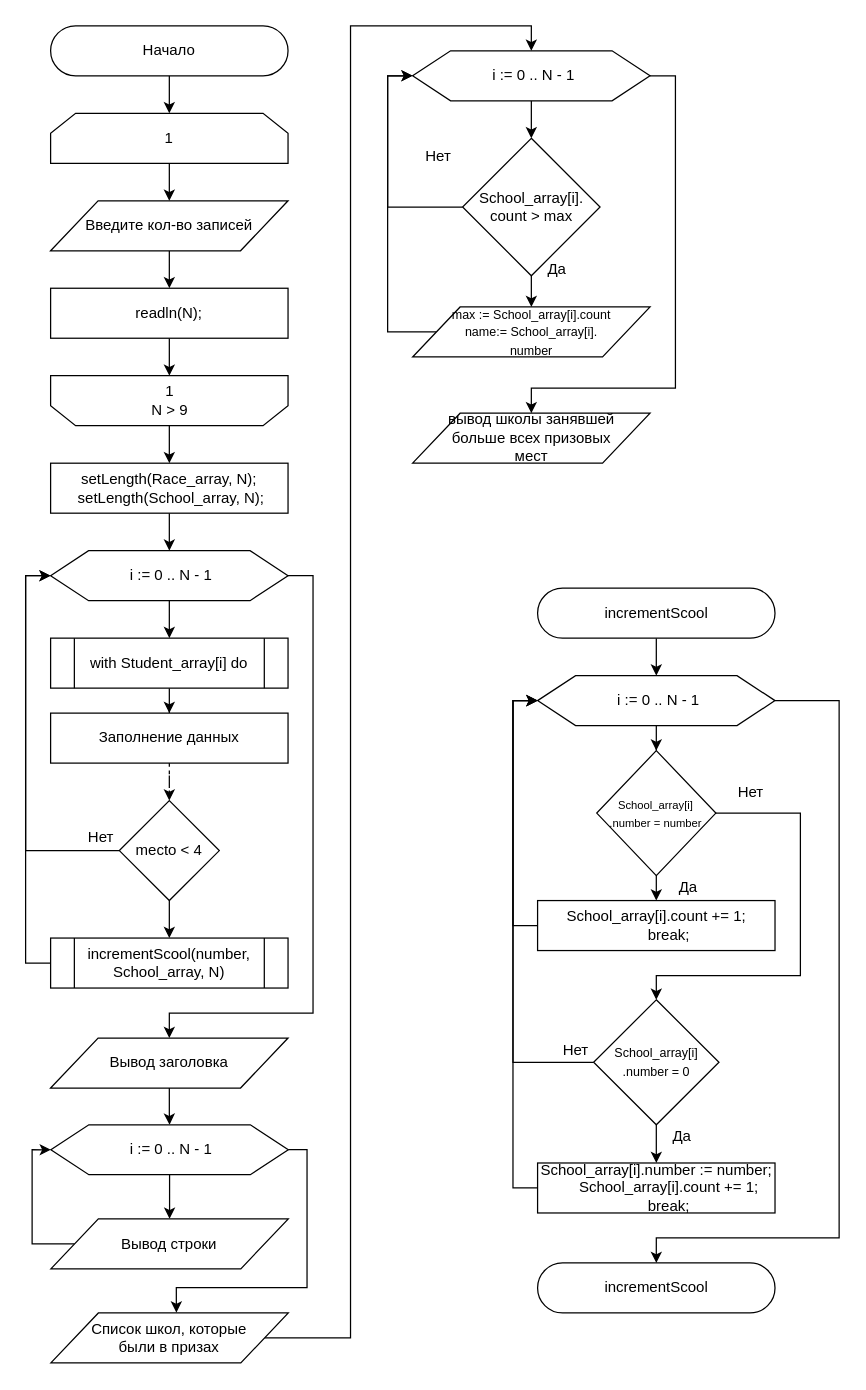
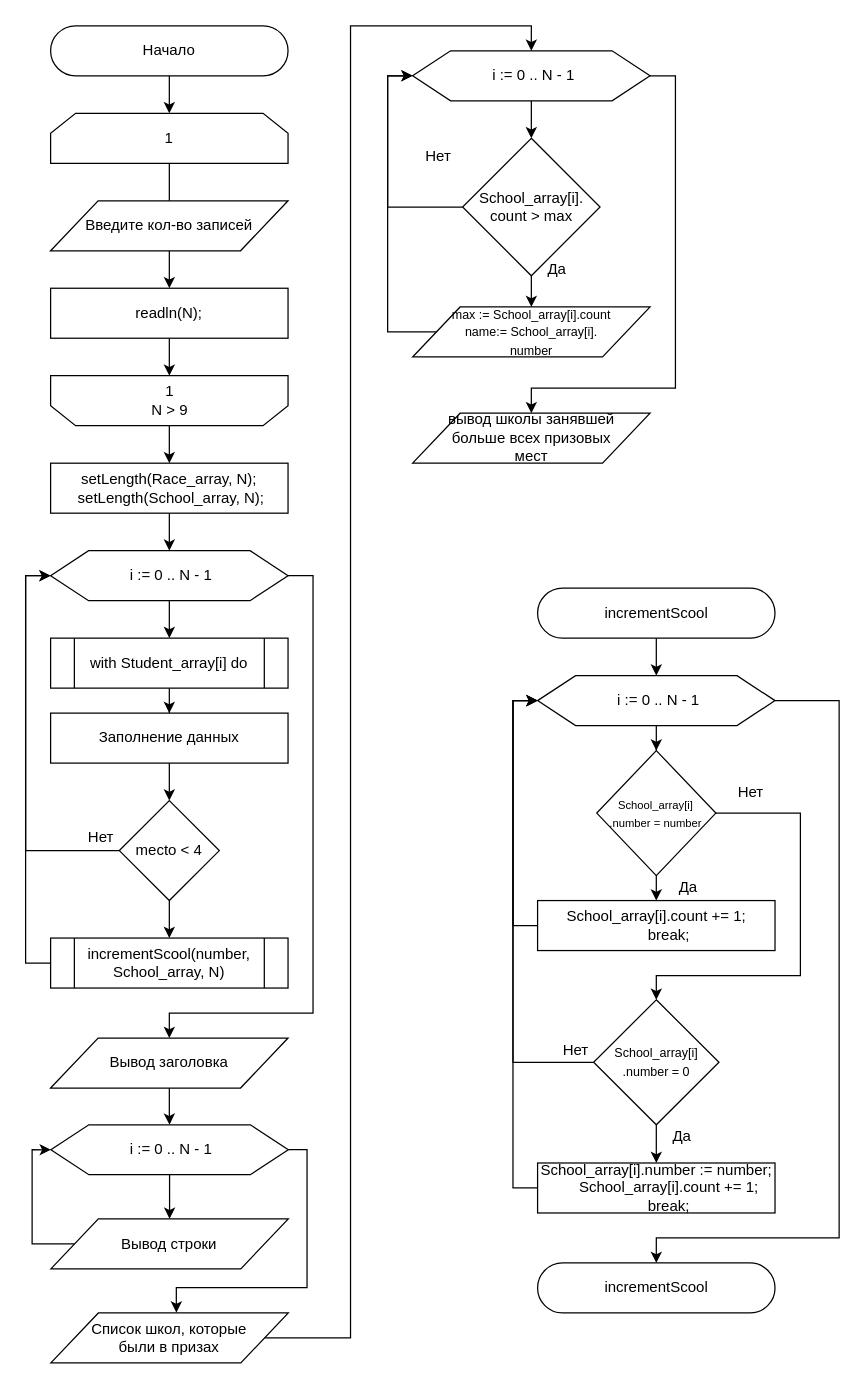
  <mxCell id="0" />
  <mxCell id="1" parent="0" />
  <mxCell id="2" style="edgeStyle=orthogonalEdgeStyle;rounded=0;orthogonalLoop=1;jettySize=auto;html=1;" parent="1" source="3" target="7" edge="1"><mxGeometry relative="1" as="geometry" /></mxCell>
  <mxCell id="3" value="Начало" style="rounded=1;whiteSpace=wrap;html=1;arcSize=50;" parent="1" vertex="1"><mxGeometry x="40" y="20" width="190" height="40" as="geometry" /></mxCell>
  <mxCell id="4" style="edgeStyle=orthogonalEdgeStyle;rounded=0;orthogonalLoop=1;jettySize=auto;html=1;entryX=0.5;entryY=0;entryDx=0;entryDy=0;" parent="1" source="5" target="9" edge="1"><mxGeometry relative="1" as="geometry" /></mxCell>
  <mxCell id="5" value="Введите кол-во записей" style="shape=parallelogram;perimeter=parallelogramPerimeter;whiteSpace=wrap;html=1;" parent="1" vertex="1"><mxGeometry x="40" y="160" width="190" height="40" as="geometry" /></mxCell>
- <mxCell id="6" style="edgeStyle=orthogonalEdgeStyle;rounded=0;orthogonalLoop=1;jettySize=auto;html=1;" parent="1" source="7" target="5" edge="1"><mxGeometry relative="1" as="geometry" /></mxCell>
+ <mxCell id="6" style="edgeStyle=orthogonalEdgeStyle;rounded=0;orthogonalLoop=1;jettySize=auto;html=1;endArrow=none;" parent="1" source="7" target="5" edge="1"><mxGeometry relative="1" as="geometry" /></mxCell>
  <mxCell id="7" value="1" style="shape=loopLimit;whiteSpace=wrap;html=1;" parent="1" vertex="1"><mxGeometry x="40" y="90" width="190" height="40" as="geometry" /></mxCell>
  <mxCell id="8" style="edgeStyle=orthogonalEdgeStyle;rounded=0;orthogonalLoop=1;jettySize=auto;html=1;entryX=0.5;entryY=1;entryDx=0;entryDy=0;" parent="1" source="9" target="11" edge="1"><mxGeometry relative="1" as="geometry" /></mxCell>
  <mxCell id="9" value="readln(N);" style="rounded=0;whiteSpace=wrap;html=1;" parent="1" vertex="1"><mxGeometry x="40" y="230" width="190" height="40" as="geometry" /></mxCell>
  <mxCell id="10" style="edgeStyle=orthogonalEdgeStyle;rounded=0;orthogonalLoop=1;jettySize=auto;html=1;" parent="1" source="11" target="14" edge="1"><mxGeometry relative="1" as="geometry" /></mxCell>
  <mxCell id="11" value="" style="shape=loopLimit;whiteSpace=wrap;html=1;rotation=-180;" parent="1" vertex="1"><mxGeometry x="40" y="300" width="190" height="40" as="geometry" /></mxCell>
  <mxCell id="12" value="1&lt;br&gt;N &amp;gt; 9" style="text;html=1;align=center;verticalAlign=middle;resizable=0;points=[];;autosize=1;" parent="1" vertex="1"><mxGeometry x="115" y="305" width="40" height="30" as="geometry" /></mxCell>
  <mxCell id="13" style="edgeStyle=orthogonalEdgeStyle;rounded=0;orthogonalLoop=1;jettySize=auto;html=1;" parent="1" source="14" target="17" edge="1"><mxGeometry relative="1" as="geometry" /></mxCell>
  <mxCell id="14" value="setLength(Race_array, N);&lt;br&gt;&amp;nbsp;setLength(School_array, N);" style="rounded=0;whiteSpace=wrap;html=1;" parent="1" vertex="1"><mxGeometry x="40" y="370" width="190" height="40" as="geometry" /></mxCell>
  <mxCell id="15" style="edgeStyle=orthogonalEdgeStyle;rounded=0;orthogonalLoop=1;jettySize=auto;html=1;" parent="1" source="17" target="19" edge="1"><mxGeometry relative="1" as="geometry" /></mxCell>
  <mxCell id="16" style="edgeStyle=orthogonalEdgeStyle;rounded=0;orthogonalLoop=1;jettySize=auto;html=1;entryX=0.5;entryY=0;entryDx=0;entryDy=0;" parent="1" source="17" target="23" edge="1"><mxGeometry relative="1" as="geometry"><Array as="points"><mxPoint x="250" y="460" /><mxPoint x="250" y="810" /><mxPoint x="135" y="810" /></Array></mxGeometry></mxCell>
  <mxCell id="17" value="&amp;nbsp;i := 0 .. N - 1" style="shape=hexagon;perimeter=hexagonPerimeter2;whiteSpace=wrap;html=1;size=0.16;" parent="1" vertex="1"><mxGeometry x="40" y="440" width="190" height="40" as="geometry" /></mxCell>
  <mxCell id="18" style="edgeStyle=orthogonalEdgeStyle;rounded=0;orthogonalLoop=1;jettySize=auto;html=1;" parent="1" source="19" target="21" edge="1"><mxGeometry relative="1" as="geometry" /></mxCell>
  <mxCell id="19" value="with Student_array[i] do" style="shape=process;whiteSpace=wrap;html=1;backgroundOutline=1;" parent="1" vertex="1"><mxGeometry x="40" y="510" width="190" height="40" as="geometry" /></mxCell>
- <mxCell id="20" style="edgeStyle=orthogonalEdgeStyle;rounded=0;orthogonalLoop=1;jettySize=auto;html=1;dashed=1;" edge="1" parent="1" source="21" target="41"><mxGeometry relative="1" as="geometry" /></mxCell>
+ <mxCell id="20" style="edgeStyle=orthogonalEdgeStyle;rounded=0;orthogonalLoop=1;jettySize=auto;html=1;" edge="1" parent="1" source="21" target="41"><mxGeometry relative="1" as="geometry" /></mxCell>
  <mxCell id="21" value="Заполнение данных" style="rounded=0;whiteSpace=wrap;html=1;" parent="1" vertex="1"><mxGeometry x="40" y="570" width="190" height="40" as="geometry" /></mxCell>
  <mxCell id="22" style="edgeStyle=orthogonalEdgeStyle;rounded=0;orthogonalLoop=1;jettySize=auto;html=1;entryX=0.5;entryY=0;entryDx=0;entryDy=0;exitX=0.5;exitY=1;exitDx=0;exitDy=0;" parent="1" source="23" target="26" edge="1"><mxGeometry relative="1" as="geometry"><Array as="points"><mxPoint x="135" y="890" /><mxPoint x="135" y="890" /></Array></mxGeometry></mxCell>
  <mxCell id="23" value="Вывод заголовка" style="shape=parallelogram;perimeter=parallelogramPerimeter;whiteSpace=wrap;html=1;" parent="1" vertex="1"><mxGeometry x="40" y="830" width="190" height="40" as="geometry" /></mxCell>
  <mxCell id="24" style="edgeStyle=orthogonalEdgeStyle;rounded=0;orthogonalLoop=1;jettySize=auto;html=1;entryX=0.5;entryY=0;entryDx=0;entryDy=0;" parent="1" source="26" edge="1" target="28"><mxGeometry relative="1" as="geometry"><mxPoint x="210.21" y="944.69" as="targetPoint" /></mxGeometry></mxCell>
  <mxCell id="25" style="edgeStyle=orthogonalEdgeStyle;rounded=0;orthogonalLoop=1;jettySize=auto;html=1;entryX=0.5;entryY=0;entryDx=0;entryDy=0;" parent="1" source="26" edge="1"><mxGeometry relative="1" as="geometry"><Array as="points"><mxPoint x="245.21" y="919.69" /><mxPoint x="245.21" y="1029.69" /><mxPoint x="141.21" y="1029.69" /></Array><mxPoint x="140.633" y="1049.743" as="targetPoint" /></mxGeometry></mxCell>
  <mxCell id="26" value="&amp;nbsp;i := 0 .. N - 1" style="shape=hexagon;perimeter=hexagonPerimeter2;whiteSpace=wrap;html=1;size=0.16;" parent="1" vertex="1"><mxGeometry x="40.21" y="899.41" width="190" height="40" as="geometry" /></mxCell>
  <mxCell id="27" style="edgeStyle=orthogonalEdgeStyle;rounded=0;orthogonalLoop=1;jettySize=auto;html=1;entryX=0;entryY=0.5;entryDx=0;entryDy=0;" parent="1" source="28" target="26" edge="1"><mxGeometry relative="1" as="geometry"><Array as="points"><mxPoint x="25.21" y="994.69" /><mxPoint x="25.21" y="919.69" /></Array></mxGeometry></mxCell>
  <mxCell id="28" value="Вывод строки" style="shape=parallelogram;perimeter=parallelogramPerimeter;whiteSpace=wrap;html=1;" parent="1" vertex="1"><mxGeometry x="40.21" y="974.69" width="190" height="40" as="geometry" /></mxCell>
  <mxCell id="29" style="edgeStyle=orthogonalEdgeStyle;rounded=0;orthogonalLoop=1;jettySize=auto;html=1;entryX=0.5;entryY=0;entryDx=0;entryDy=0;" parent="1" source="31" edge="1" target="36"><mxGeometry relative="1" as="geometry"><mxPoint x="424.828" y="110" as="targetPoint" /></mxGeometry></mxCell>
  <mxCell id="30" style="edgeStyle=orthogonalEdgeStyle;rounded=0;orthogonalLoop=1;jettySize=auto;html=1;entryX=0.5;entryY=0;entryDx=0;entryDy=0;" edge="1" parent="1" source="31" target="47"><mxGeometry relative="1" as="geometry"><Array as="points"><mxPoint x="540" y="60" /><mxPoint x="540" y="310" /><mxPoint x="424" y="310" /></Array></mxGeometry></mxCell>
  <mxCell id="31" value="&amp;nbsp;i := 0 .. N - 1" style="shape=hexagon;perimeter=hexagonPerimeter2;whiteSpace=wrap;html=1;size=0.16;" parent="1" vertex="1"><mxGeometry x="329.69" y="40" width="190" height="40" as="geometry" /></mxCell>
  <mxCell id="32" style="edgeStyle=orthogonalEdgeStyle;rounded=0;orthogonalLoop=1;jettySize=auto;html=1;entryX=0;entryY=0.5;entryDx=0;entryDy=0;exitX=0;exitY=0.5;exitDx=0;exitDy=0;" parent="1" source="33" target="31" edge="1"><mxGeometry relative="1" as="geometry"><Array as="points"><mxPoint x="309.69" y="265" /><mxPoint x="309.69" y="60" /></Array></mxGeometry></mxCell>
  <mxCell id="33" value="&lt;font style=&quot;font-size: 10px&quot;&gt;max := School_array[i].count&lt;br&gt;name:= School_array[i].&lt;br&gt;number&lt;/font&gt;" style="shape=parallelogram;perimeter=parallelogramPerimeter;whiteSpace=wrap;html=1;" parent="1" vertex="1"><mxGeometry x="329.69" y="245" width="190" height="40" as="geometry" /></mxCell>
  <mxCell id="34" style="edgeStyle=orthogonalEdgeStyle;rounded=0;orthogonalLoop=1;jettySize=auto;html=1;" parent="1" source="36" target="33" edge="1"><mxGeometry relative="1" as="geometry" /></mxCell>
  <mxCell id="35" style="edgeStyle=orthogonalEdgeStyle;rounded=0;orthogonalLoop=1;jettySize=auto;html=1;entryX=0;entryY=0.5;entryDx=0;entryDy=0;" parent="1" source="36" target="31" edge="1"><mxGeometry relative="1" as="geometry"><Array as="points"><mxPoint x="309.69" y="165" /><mxPoint x="309.69" y="60" /></Array></mxGeometry></mxCell>
  <mxCell id="36" value="School_array[i].&lt;br&gt;count &amp;gt; max" style="rhombus;whiteSpace=wrap;html=1;" parent="1" vertex="1"><mxGeometry x="369.69" y="110" width="110" height="110" as="geometry" /></mxCell>
  <mxCell id="37" value="Нет" style="text;html=1;align=center;verticalAlign=middle;resizable=0;points=[];;autosize=1;" parent="1" vertex="1"><mxGeometry x="329.69" y="115" width="40" height="20" as="geometry" /></mxCell>
  <mxCell id="38" value="Да" style="text;html=1;align=center;verticalAlign=middle;resizable=0;points=[];;autosize=1;" parent="1" vertex="1"><mxGeometry x="429.69" y="205" width="30" height="20" as="geometry" /></mxCell>
  <mxCell id="39" style="edgeStyle=orthogonalEdgeStyle;rounded=0;orthogonalLoop=1;jettySize=auto;html=1;" edge="1" parent="1" source="41"><mxGeometry relative="1" as="geometry"><mxPoint x="40" y="460" as="targetPoint" /><Array as="points"><mxPoint x="20" y="680" /><mxPoint x="20" y="460" /></Array></mxGeometry></mxCell>
  <mxCell id="40" style="edgeStyle=orthogonalEdgeStyle;rounded=0;orthogonalLoop=1;jettySize=auto;html=1;entryX=0.5;entryY=0;entryDx=0;entryDy=0;" edge="1" parent="1" source="41" target="44"><mxGeometry relative="1" as="geometry" /></mxCell>
  <mxCell id="41" value="mecto &amp;lt; 4" style="rhombus;whiteSpace=wrap;html=1;" vertex="1" parent="1"><mxGeometry x="95" y="640" width="80" height="80" as="geometry" /></mxCell>
  <mxCell id="42" value="Нет" style="text;html=1;align=center;verticalAlign=middle;resizable=0;points=[];;autosize=1;" vertex="1" parent="1"><mxGeometry x="60" y="660" width="40" height="20" as="geometry" /></mxCell>
  <mxCell id="43" style="edgeStyle=orthogonalEdgeStyle;rounded=0;orthogonalLoop=1;jettySize=auto;html=1;entryX=0;entryY=0.5;entryDx=0;entryDy=0;" edge="1" parent="1" source="44" target="17"><mxGeometry relative="1" as="geometry"><Array as="points"><mxPoint x="20" y="770" /><mxPoint x="20" y="460" /></Array></mxGeometry></mxCell>
  <mxCell id="44" value="incrementScool(number, School_array, N)" style="shape=process;whiteSpace=wrap;html=1;backgroundOutline=1;" vertex="1" parent="1"><mxGeometry x="40" y="750" width="190" height="40" as="geometry" /></mxCell>
  <mxCell id="45" style="edgeStyle=orthogonalEdgeStyle;rounded=0;orthogonalLoop=1;jettySize=auto;html=1;entryX=0.5;entryY=0;entryDx=0;entryDy=0;" edge="1" parent="1" source="46" target="31"><mxGeometry relative="1" as="geometry" /></mxCell>
  <mxCell id="46" value="Список школ, которые &lt;br&gt;были в призах" style="shape=parallelogram;perimeter=parallelogramPerimeter;whiteSpace=wrap;html=1;" vertex="1" parent="1"><mxGeometry x="40.21" y="1050" width="190" height="40" as="geometry" /></mxCell>
  <mxCell id="47" value="&lt;span style=&quot;line-height: 115% ; font-family: &amp;#34;calibri&amp;#34; , sans-serif&quot;&gt;&lt;font style=&quot;font-size: 12px&quot;&gt;вывод школы занявшей &lt;br&gt;больше всех призовых &lt;br&gt;мест&lt;/font&gt;&lt;/span&gt;" style="shape=parallelogram;perimeter=parallelogramPerimeter;whiteSpace=wrap;html=1;" vertex="1" parent="1"><mxGeometry x="329.69" y="330" width="190" height="40" as="geometry" /></mxCell>
  <mxCell id="48" style="edgeStyle=orthogonalEdgeStyle;rounded=0;orthogonalLoop=1;jettySize=auto;html=1;entryX=0.5;entryY=0;entryDx=0;entryDy=0;" edge="1" parent="1" source="49" target="52"><mxGeometry relative="1" as="geometry" /></mxCell>
  <mxCell id="49" value="incrementScool" style="rounded=1;whiteSpace=wrap;html=1;arcSize=50;" vertex="1" parent="1"><mxGeometry x="429.69" y="470" width="190" height="40" as="geometry" /></mxCell>
  <mxCell id="50" style="edgeStyle=orthogonalEdgeStyle;rounded=0;orthogonalLoop=1;jettySize=auto;html=1;entryX=0.5;entryY=0;entryDx=0;entryDy=0;" edge="1" parent="1" source="52" target="55"><mxGeometry relative="1" as="geometry" /></mxCell>
  <mxCell id="51" style="edgeStyle=orthogonalEdgeStyle;rounded=0;orthogonalLoop=1;jettySize=auto;html=1;entryX=0.5;entryY=0;entryDx=0;entryDy=0;" edge="1" parent="1" source="52" target="67"><mxGeometry relative="1" as="geometry"><Array as="points"><mxPoint x="671" y="560" /><mxPoint x="671" y="990" /><mxPoint x="525" y="990" /></Array></mxGeometry></mxCell>
  <mxCell id="52" value="&amp;nbsp;i := 0 .. N - 1" style="shape=hexagon;perimeter=hexagonPerimeter2;whiteSpace=wrap;html=1;size=0.16;" vertex="1" parent="1"><mxGeometry x="429.69" y="540" width="190" height="40" as="geometry" /></mxCell>
  <mxCell id="53" style="edgeStyle=orthogonalEdgeStyle;rounded=0;orthogonalLoop=1;jettySize=auto;html=1;entryX=0.5;entryY=0;entryDx=0;entryDy=0;" edge="1" parent="1" source="55" target="60"><mxGeometry relative="1" as="geometry" /></mxCell>
  <mxCell id="54" style="edgeStyle=orthogonalEdgeStyle;rounded=0;orthogonalLoop=1;jettySize=auto;html=1;entryX=0.5;entryY=0;entryDx=0;entryDy=0;" edge="1" parent="1" source="55" target="58"><mxGeometry relative="1" as="geometry"><Array as="points"><mxPoint x="640" y="650" /><mxPoint x="640" y="780" /><mxPoint x="525" y="780" /></Array></mxGeometry></mxCell>
  <mxCell id="55" value="&lt;font style=&quot;font-size: 9px&quot;&gt;School_array[i]&lt;br&gt;.number = number&lt;/font&gt;" style="rhombus;whiteSpace=wrap;html=1;" vertex="1" parent="1"><mxGeometry x="477.04" y="600" width="95.31" height="100" as="geometry" /></mxCell>
  <mxCell id="56" style="edgeStyle=orthogonalEdgeStyle;rounded=0;orthogonalLoop=1;jettySize=auto;html=1;entryX=0.5;entryY=0;entryDx=0;entryDy=0;" edge="1" parent="1" source="58" target="64"><mxGeometry relative="1" as="geometry" /></mxCell>
  <mxCell id="57" style="edgeStyle=orthogonalEdgeStyle;rounded=0;orthogonalLoop=1;jettySize=auto;html=1;entryX=0;entryY=0.5;entryDx=0;entryDy=0;" edge="1" parent="1" source="58" target="52"><mxGeometry relative="1" as="geometry"><Array as="points"><mxPoint x="410" y="849" /><mxPoint x="410" y="560" /></Array></mxGeometry></mxCell>
  <mxCell id="58" value="&lt;font style=&quot;font-size: 10px&quot;&gt;School_array[i]&lt;br&gt;.number = 0&lt;/font&gt;" style="rhombus;whiteSpace=wrap;html=1;" vertex="1" parent="1"><mxGeometry x="474.54" y="799.41" width="100.31" height="100" as="geometry" /></mxCell>
  <mxCell id="59" style="edgeStyle=orthogonalEdgeStyle;rounded=0;orthogonalLoop=1;jettySize=auto;html=1;entryX=0;entryY=0.5;entryDx=0;entryDy=0;" edge="1" parent="1" source="60" target="52"><mxGeometry relative="1" as="geometry"><Array as="points"><mxPoint x="410" y="740" /><mxPoint x="410" y="560" /></Array></mxGeometry></mxCell>
  <mxCell id="60" value="&lt;div&gt;School_array[i].count += 1;&lt;/div&gt;&lt;div&gt;&amp;nbsp; &amp;nbsp; &amp;nbsp; break;&lt;/div&gt;" style="rounded=0;whiteSpace=wrap;html=1;" vertex="1" parent="1"><mxGeometry x="429.69" y="720" width="190" height="40" as="geometry" /></mxCell>
  <mxCell id="61" value="Да" style="text;html=1;align=center;verticalAlign=middle;resizable=0;points=[];;autosize=1;" vertex="1" parent="1"><mxGeometry x="534.69" y="700" width="30" height="20" as="geometry" /></mxCell>
  <mxCell id="62" value="Нет" style="text;html=1;align=center;verticalAlign=middle;resizable=0;points=[];;autosize=1;" vertex="1" parent="1"><mxGeometry x="579.69" y="624" width="40" height="20" as="geometry" /></mxCell>
  <mxCell id="63" style="edgeStyle=orthogonalEdgeStyle;rounded=0;orthogonalLoop=1;jettySize=auto;html=1;entryX=0;entryY=0.5;entryDx=0;entryDy=0;" edge="1" parent="1" source="64" target="52"><mxGeometry relative="1" as="geometry"><Array as="points"><mxPoint x="410" y="950" /><mxPoint x="410" y="560" /></Array></mxGeometry></mxCell>
  <mxCell id="64" value="&lt;div&gt;School_array[i].number := number;&lt;/div&gt;&lt;div&gt;&amp;nbsp; &amp;nbsp; &amp;nbsp; School_array[i].count += 1;&lt;/div&gt;&lt;div&gt;&amp;nbsp; &amp;nbsp; &amp;nbsp; break;&lt;/div&gt;" style="rounded=0;whiteSpace=wrap;html=1;" vertex="1" parent="1"><mxGeometry x="429.69" y="930" width="190" height="40" as="geometry" /></mxCell>
  <mxCell id="65" value="Да" style="text;html=1;align=center;verticalAlign=middle;resizable=0;points=[];;autosize=1;" vertex="1" parent="1"><mxGeometry x="530" y="899.41" width="30" height="20" as="geometry" /></mxCell>
  <mxCell id="66" value="Нет" style="text;html=1;align=center;verticalAlign=middle;resizable=0;points=[];;autosize=1;" vertex="1" parent="1"><mxGeometry x="439.69" y="830" width="40" height="20" as="geometry" /></mxCell>
  <mxCell id="67" value="incrementScool" style="rounded=1;whiteSpace=wrap;html=1;arcSize=50;" vertex="1" parent="1"><mxGeometry x="429.69" y="1010" width="190" height="40" as="geometry" /></mxCell>
